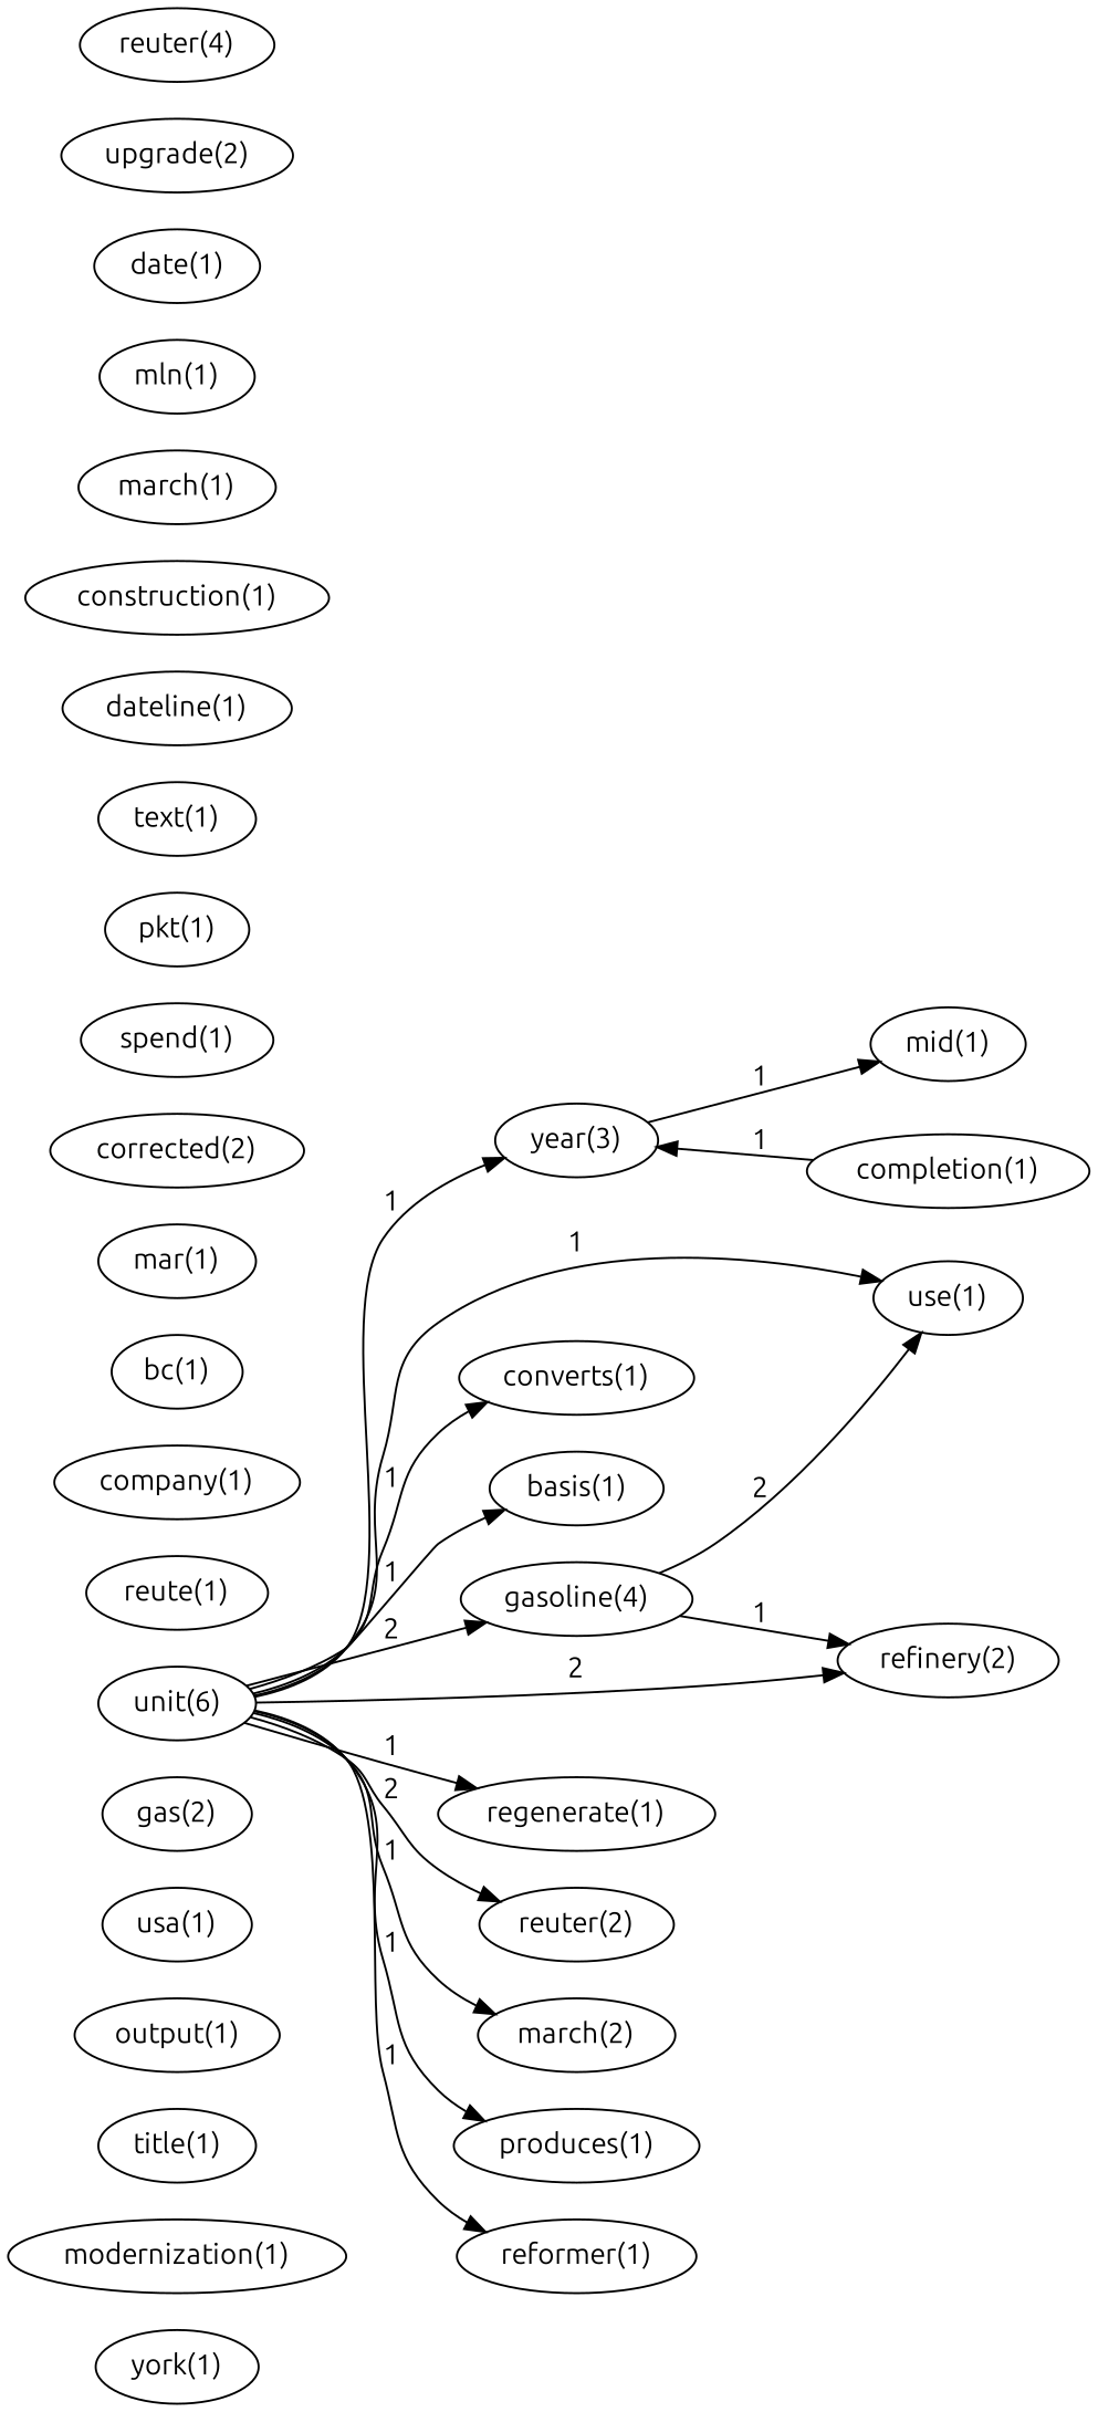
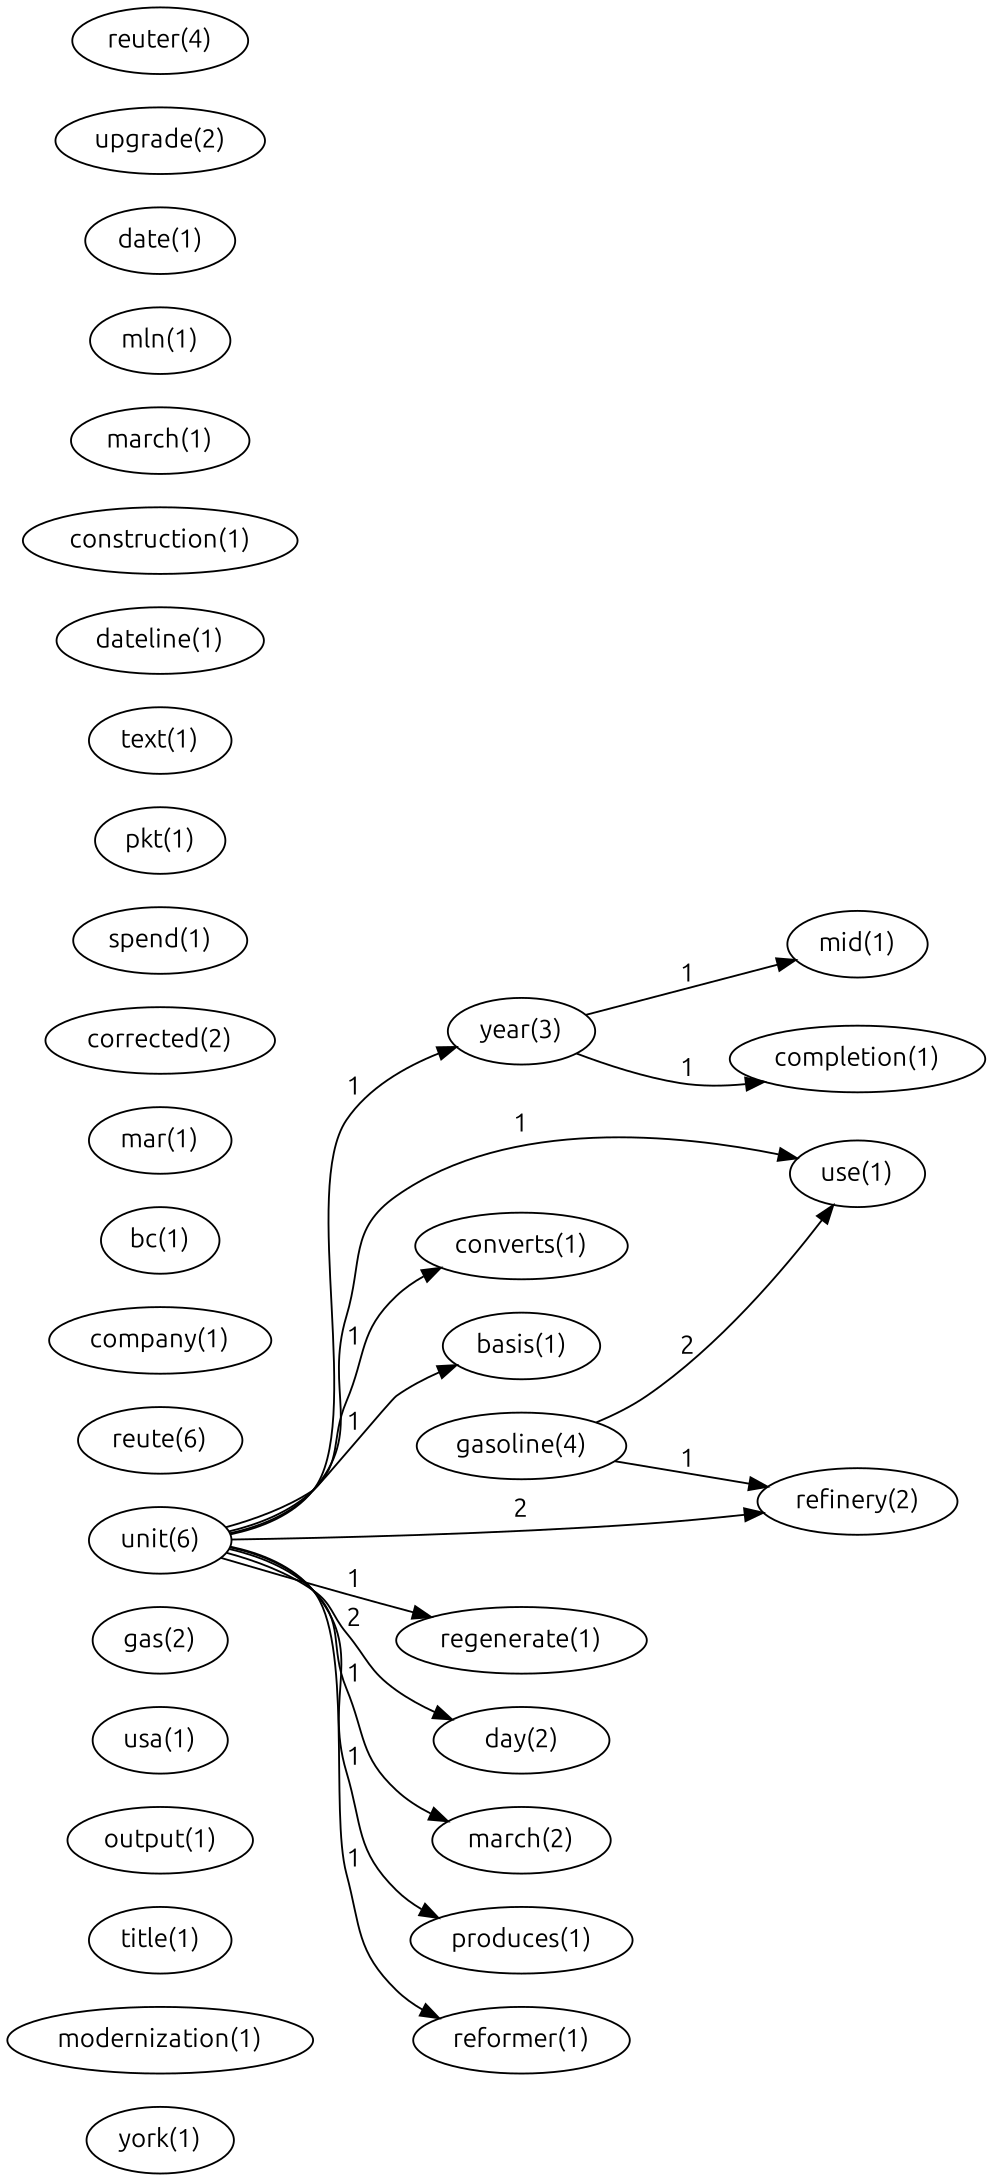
  digraph {
    fontname=Ubuntu
    rankdir=LR
    node [fontname=Ubuntu]
    edge [fontname=Ubuntu]
    n1 [label="york(1)"]
    n2 [label="modernization(1)"]
    n3 [label="title(1)"]
    n4 [label="output(1)"]
    n5 [label="usa(1)"]
    n6 [label="gas(2)"]
    n7 [label="unit(6)"]
    n8 [label="year(3)"]
    n9 [label="gasoline(4)"]
    n10 [label="converts(1)"]
    n11 [label="basis(1)"]
    n12 [label="use(1)"]
    n13 [label="refinery(2)"]
    n14 [label="regenerate(1)"]
-   n15 [label="reuter(2)"]
+   n15 [label="day(2)"]
    n16 [label="march(2)"]
    n17 [label="produces(1)"]
    n18 [label="reformer(1)"]
    n19 [label="completion(1)"]
    n20 [label="mid(1)"]
-   n21 [label="reute(1)"]
+   n21 [label="reute(6)"]
    n22 [label="company(1)"]
    n23 [label="bc(1)"]
    n24 [label="mar(1)"]
    n25 [label="corrected(2)"]
    n26 [label="spend(1)"]
    n27 [label="pkt(1)"]
    n28 [label="text(1)"]
    n29 [label="dateline(1)"]
    n30 [label="construction(1)"]
    n31 [label="march(1)"]
    n32 [label="mln(1)"]
    n33 [label="date(1)"]
    n34 [label="upgrade(2)"]
    n35 [label="reuter(4)"]
    n7 -> n8 [label=1]
-   n7 -> n9 [label=2]
    n7 -> n10 [label=1]
    n7 -> n11 [label=1]
    n7 -> n12 [label=1]
    n7 -> n13 [label=2]
    n7 -> n14 [label=1]
    n7 -> n15 [label=2]
    n7 -> n16 [label=1]
    n7 -> n17 [label=1]
    n7 -> n18 [label=1]
-   n19 -> n8 [label=1]
+   n8 -> n19 [label=1]
    n8 -> n20 [label=1]
    n9 -> n12 [label=2]
    n9 -> n13 [label=1]
  }
